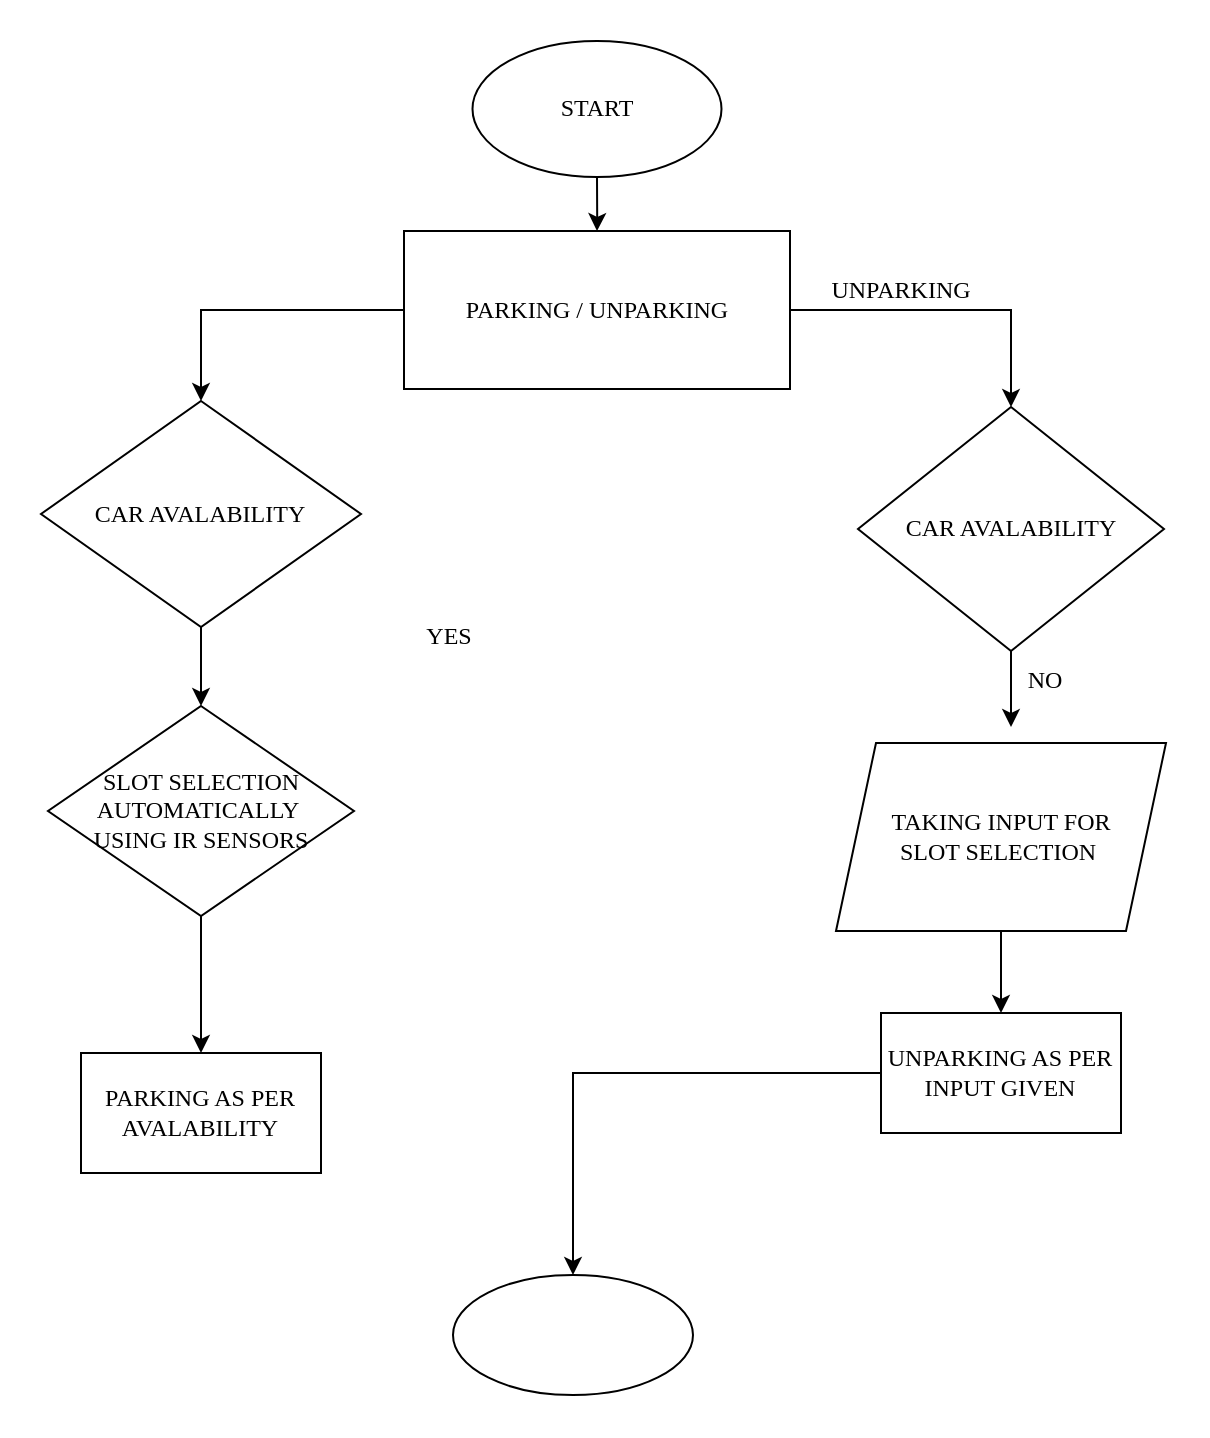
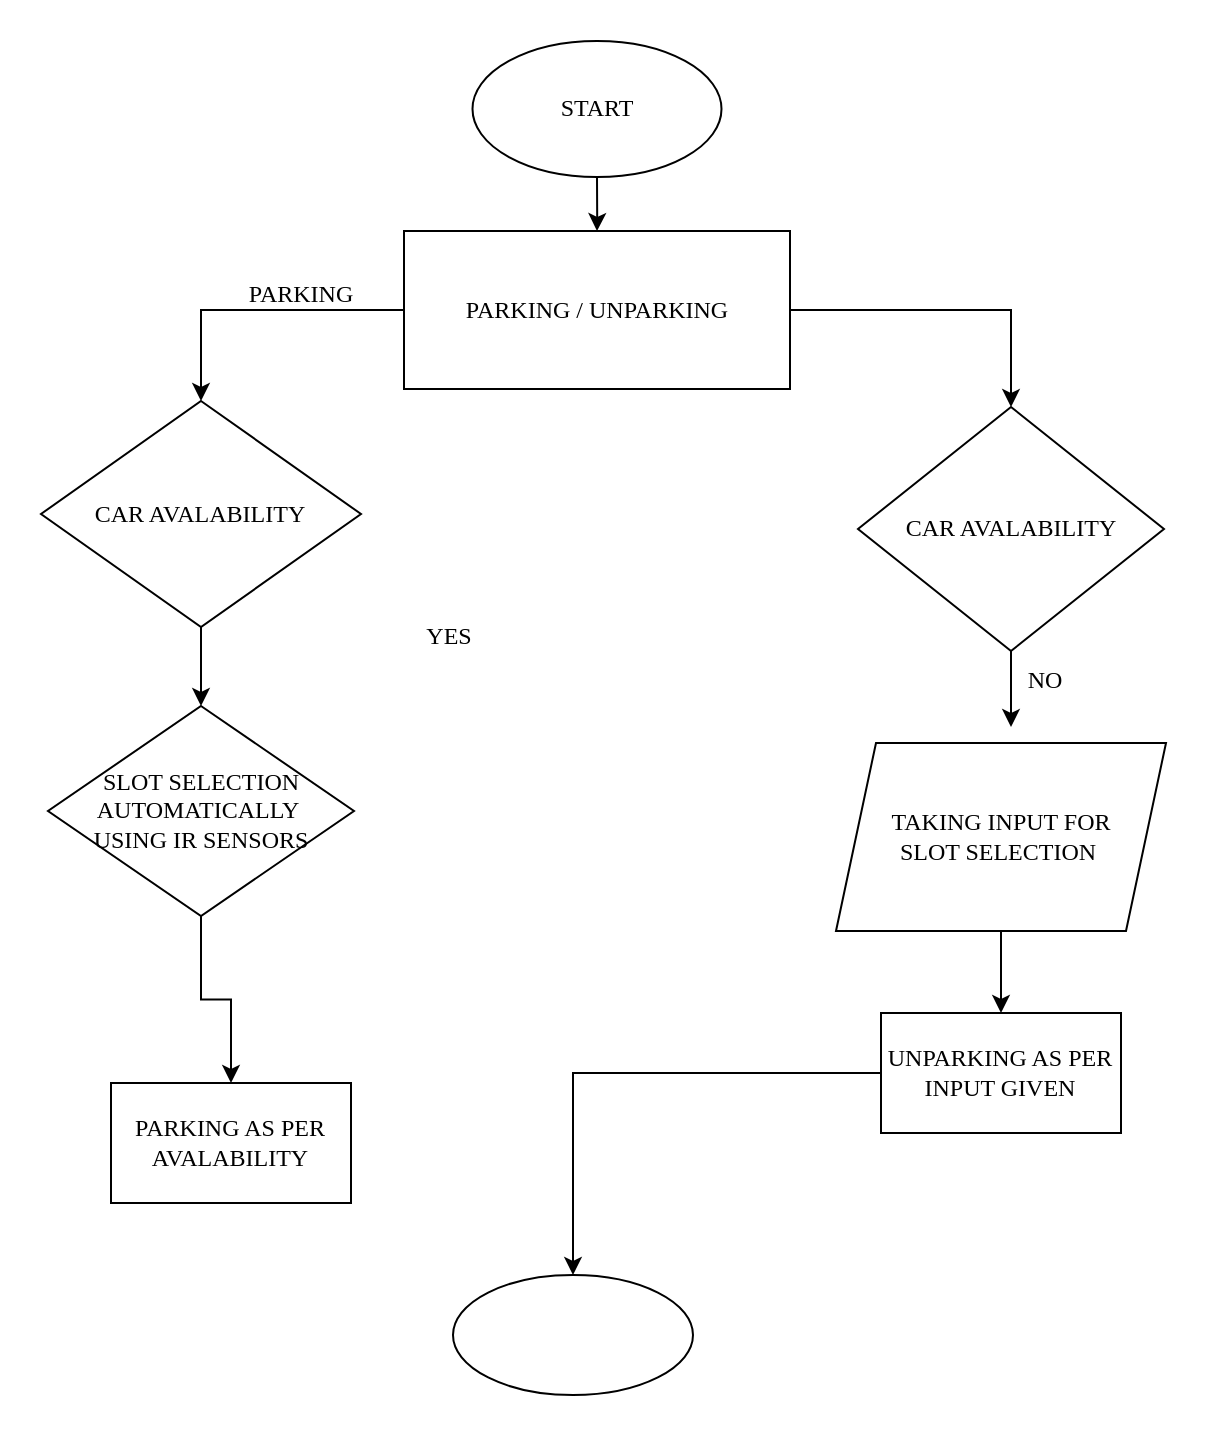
  <mxCell id="0" />
  <mxCell id="1" parent="0" />
  <mxCell id="2" value="" style="edgeStyle=orthogonalEdgeStyle;rounded=0;orthogonalLoop=1;jettySize=auto;html=1;fontFamily=Times New Roman;" edge="1" parent="1" source="3" target="6"><mxGeometry relative="1" as="geometry" /></mxCell>
  <mxCell id="3" value="START" style="ellipse;whiteSpace=wrap;html=1;fontFamily=Times New Roman;" vertex="1" parent="1"><mxGeometry x="235.75" y="20" width="124.5" height="68" as="geometry" /></mxCell>
  <mxCell id="4" value="" style="edgeStyle=orthogonalEdgeStyle;rounded=0;orthogonalLoop=1;jettySize=auto;html=1;fontFamily=Times New Roman;" edge="1" parent="1" source="6" target="8"><mxGeometry relative="1" as="geometry" /></mxCell>
  <mxCell id="5" value="" style="edgeStyle=orthogonalEdgeStyle;rounded=0;orthogonalLoop=1;jettySize=auto;html=1;fontFamily=Times New Roman;" edge="1" parent="1" source="6" target="10"><mxGeometry relative="1" as="geometry" /></mxCell>
  <mxCell id="6" value="PARKING / UNPARKING" style="whiteSpace=wrap;html=1;fontFamily=Times New Roman;rounded=0;" vertex="1" parent="1"><mxGeometry x="201.5" y="115" width="193" height="79" as="geometry" /></mxCell>
  <mxCell id="7" value="" style="edgeStyle=orthogonalEdgeStyle;rounded=0;orthogonalLoop=1;jettySize=auto;html=1;fontFamily=Times New Roman;" edge="1" parent="1" source="8" target="12"><mxGeometry relative="1" as="geometry" /></mxCell>
  <mxCell id="8" value="CAR AVALABILITY" style="rhombus;whiteSpace=wrap;html=1;fontFamily=Times New Roman;" vertex="1" parent="1"><mxGeometry x="20" y="200" width="160" height="113" as="geometry" /></mxCell>
  <mxCell id="9" value="" style="edgeStyle=orthogonalEdgeStyle;rounded=0;orthogonalLoop=1;jettySize=auto;html=1;fontFamily=Times New Roman;" edge="1" parent="1" source="10"><mxGeometry relative="1" as="geometry"><mxPoint x="505" y="363" as="targetPoint" /></mxGeometry></mxCell>
  <mxCell id="10" value="CAR AVALABILITY" style="rhombus;whiteSpace=wrap;html=1;fontFamily=Times New Roman;" vertex="1" parent="1"><mxGeometry x="428.5" y="203" width="153" height="122" as="geometry" /></mxCell>
  <mxCell id="11" value="" style="edgeStyle=orthogonalEdgeStyle;rounded=0;orthogonalLoop=1;jettySize=auto;html=1;fontFamily=Times New Roman;" edge="1" parent="1" source="12" target="14"><mxGeometry relative="1" as="geometry" /></mxCell>
  <mxCell id="12" value="SLOT SELECTION AUTOMATICALLY&amp;nbsp;&lt;br&gt;USING IR SENSORS" style="rhombus;whiteSpace=wrap;html=1;fontFamily=Times New Roman;" vertex="1" parent="1"><mxGeometry x="23.5" y="352.5" width="153" height="105" as="geometry" /></mxCell>
  <mxCell id="13" value="" style="edgeStyle=orthogonalEdgeStyle;rounded=0;orthogonalLoop=1;jettySize=auto;html=1;fontFamily=Times New Roman;" edge="1" parent="1" source="22" target="16"><mxGeometry relative="1" as="geometry"><mxPoint x="508" y="466" as="sourcePoint" /></mxGeometry></mxCell>
- <mxCell id="14" value="PARKING AS PER AVALABILITY" style="whiteSpace=wrap;html=1;fontFamily=Times New Roman;" vertex="1" parent="1"><mxGeometry x="40" y="526" width="120" height="60" as="geometry" /></mxCell>
+ <mxCell id="14" value="PARKING AS PER AVALABILITY" style="whiteSpace=wrap;html=1;fontFamily=Times New Roman;" vertex="1" parent="1"><mxGeometry x="55" y="541" width="120" height="60" as="geometry" /></mxCell>
  <mxCell id="15" value="" style="edgeStyle=orthogonalEdgeStyle;rounded=0;orthogonalLoop=1;jettySize=auto;html=1;fontFamily=Times New Roman;" edge="1" parent="1" source="16" target="17"><mxGeometry relative="1" as="geometry" /></mxCell>
  <mxCell id="16" value="UNPARKING AS PER INPUT GIVEN" style="whiteSpace=wrap;html=1;fontFamily=Times New Roman;" vertex="1" parent="1"><mxGeometry x="440" y="506" width="120" height="60" as="geometry" /></mxCell>
  <mxCell id="17" value="" style="ellipse;whiteSpace=wrap;html=1;fontFamily=Times New Roman;" vertex="1" parent="1"><mxGeometry x="226" y="637" width="120" height="60" as="geometry" /></mxCell>
- <mxCell id="19" value="UNPARKING" style="text;html=1;align=center;verticalAlign=middle;resizable=0;points=[];autosize=1;strokeColor=none;fillColor=none;fontFamily=Times New Roman;" vertex="1" parent="1"><mxGeometry x="405" y="132" width="90" height="26" as="geometry" /></mxCell>
+ <mxCell id="18" value="PARKING" style="text;html=1;align=center;verticalAlign=middle;resizable=0;points=[];autosize=1;strokeColor=none;fillColor=none;fontFamily=Times New Roman;" vertex="1" parent="1"><mxGeometry x="114" y="134" width="72" height="26" as="geometry" /></mxCell>
  <mxCell id="20" value="YES" style="text;html=1;align=center;verticalAlign=middle;resizable=0;points=[];autosize=1;strokeColor=none;fillColor=none;fontFamily=Times New Roman;" vertex="1" parent="1"><mxGeometry x="204" y="305" width="39" height="26" as="geometry" /></mxCell>
  <mxCell id="21" value="NO" style="text;html=1;align=center;verticalAlign=middle;resizable=0;points=[];autosize=1;strokeColor=none;fillColor=none;fontFamily=Times New Roman;" vertex="1" parent="1"><mxGeometry x="504" y="326.5" width="36" height="26" as="geometry" /></mxCell>
  <mxCell id="22" value="TAKING INPUT FOR &lt;br&gt;SLOT SELECTION&amp;nbsp;" style="shape=parallelogram;perimeter=parallelogramPerimeter;whiteSpace=wrap;html=1;fixedSize=1;fontFamily=Times New Roman;" vertex="1" parent="1"><mxGeometry x="417.5" y="371" width="165" height="94" as="geometry" /></mxCell>
